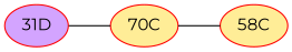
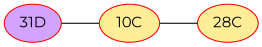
  graph {
    fontname=Montserrat
    rankdir=LR
    node [color=red fillcolor="#FFED97" fontname=Montserrat style=radial]
    edge [fontname=Montserrat penwidth=1]
    "31D" [fillcolor="#D3A4FF"]
-   "10C" [label="70C"]
-   "28C" [label="58C"]
+   "10C"
+   "28C"
    "31D" -- "10C"
    "10C" -- "28C"
  }
